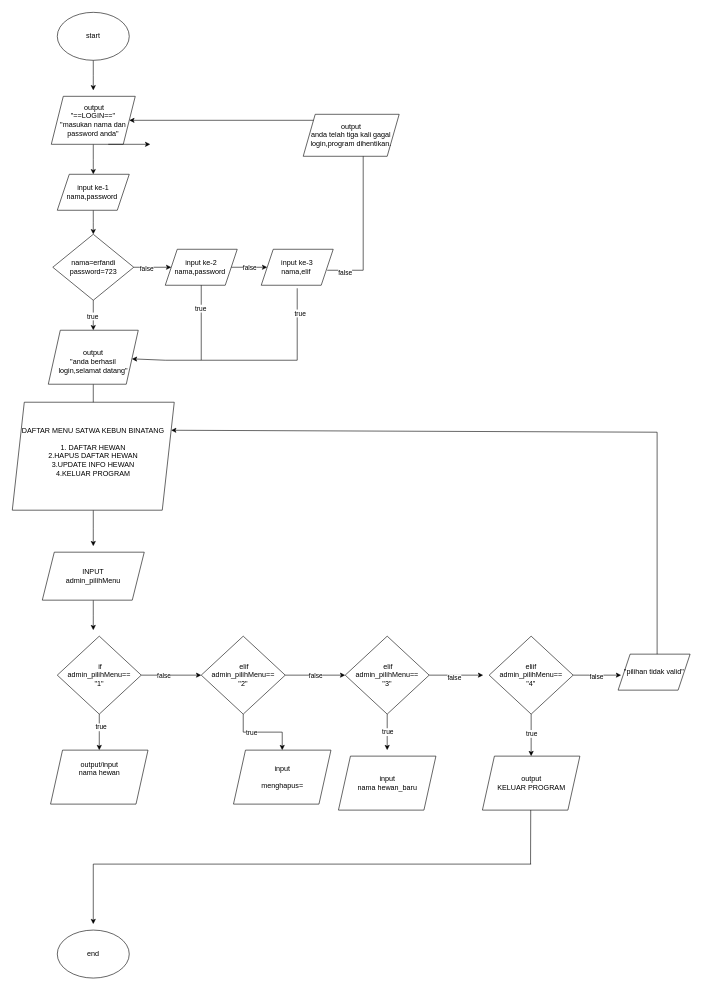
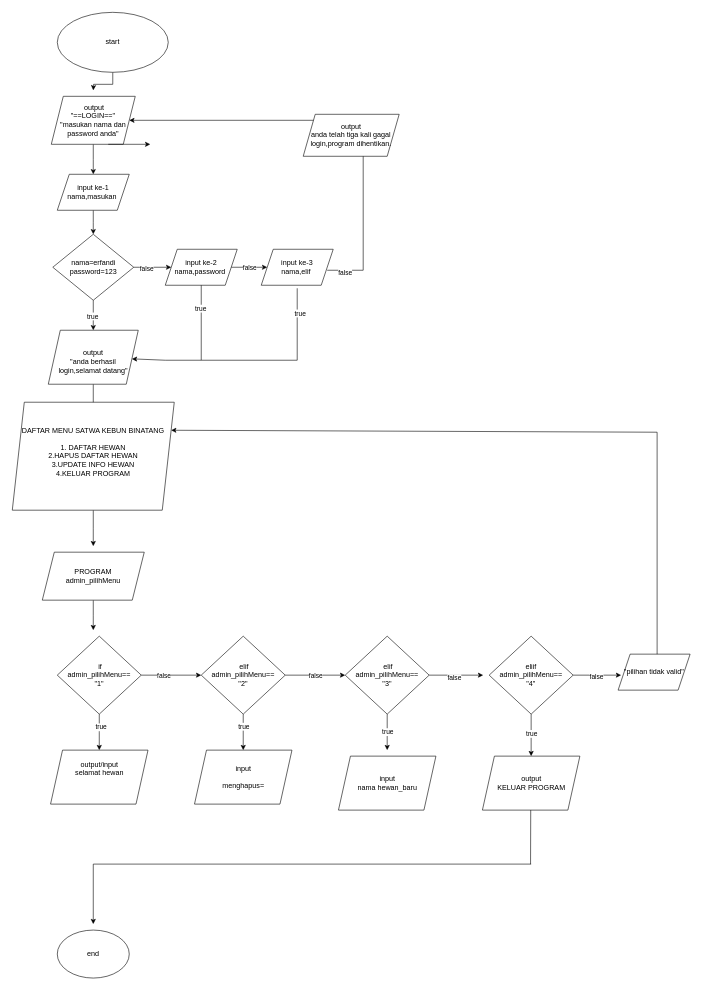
  <mxCell id="0" />
  <mxCell id="1" parent="0" />
  <mxCell id="2" style="edgeStyle=orthogonalEdgeStyle;rounded=0;orthogonalLoop=1;jettySize=auto;html=1;" parent="1" source="3" edge="1"><mxGeometry relative="1" as="geometry"><mxPoint x="155" y="150" as="targetPoint" /></mxGeometry></mxCell>
- <mxCell id="3" value="start" style="ellipse;whiteSpace=wrap;html=1;" parent="1" vertex="1"><mxGeometry x="95" y="20" width="120" height="80" as="geometry" /></mxCell>
+ <mxCell id="3" value="start" style="ellipse;whiteSpace=wrap;html=1;" parent="1" vertex="1"><mxGeometry x="95" y="20" width="185" height="100" as="geometry" /></mxCell>
  <mxCell id="4" style="edgeStyle=orthogonalEdgeStyle;rounded=0;orthogonalLoop=1;jettySize=auto;html=1;" parent="1" source="5" edge="1"><mxGeometry relative="1" as="geometry"><mxPoint x="155" y="290" as="targetPoint" /></mxGeometry></mxCell>
  <mxCell id="5" value="&amp;nbsp;output&lt;div&gt;&quot;==LOGIN==&quot;&lt;br&gt;&lt;div&gt;&quot;masukan nama dan password anda&quot;&lt;/div&gt;&lt;/div&gt;" style="shape=parallelogram;perimeter=parallelogramPerimeter;whiteSpace=wrap;html=1;fixedSize=1;" parent="1" vertex="1"><mxGeometry x="85" y="160" width="140" height="80" as="geometry" /></mxCell>
  <mxCell id="6" value="" style="endArrow=classic;html=1;rounded=0;" parent="1" edge="1"><mxGeometry width="50" height="50" relative="1" as="geometry"><mxPoint x="180" y="240" as="sourcePoint" /><mxPoint x="250" y="240" as="targetPoint" /></mxGeometry></mxCell>
  <mxCell id="7" style="edgeStyle=orthogonalEdgeStyle;rounded=0;orthogonalLoop=1;jettySize=auto;html=1;" parent="1" source="8" edge="1"><mxGeometry relative="1" as="geometry"><mxPoint x="155" y="390" as="targetPoint" /></mxGeometry></mxCell>
- <mxCell id="8" value="input ke-1&lt;div&gt;nama,password&amp;nbsp;&lt;/div&gt;" style="shape=parallelogram;perimeter=parallelogramPerimeter;whiteSpace=wrap;html=1;fixedSize=1;" parent="1" vertex="1"><mxGeometry x="95" y="290" width="120" height="60" as="geometry" /></mxCell>
+ <mxCell id="8" value="input ke-1&lt;div&gt;nama,masukan&amp;nbsp;&lt;/div&gt;" style="shape=parallelogram;perimeter=parallelogramPerimeter;whiteSpace=wrap;html=1;fixedSize=1;" parent="1" vertex="1"><mxGeometry x="95" y="290" width="120" height="60" as="geometry" /></mxCell>
  <mxCell id="9" style="edgeStyle=orthogonalEdgeStyle;rounded=0;orthogonalLoop=1;jettySize=auto;html=1;" parent="1" source="10" edge="1"><mxGeometry relative="1" as="geometry"><mxPoint x="155" y="700" as="targetPoint" /></mxGeometry></mxCell>
  <mxCell id="10" value="&lt;br&gt;&lt;div&gt;output&lt;/div&gt;&lt;div&gt;&quot;anda berhasil login,selamat datang&quot;&lt;/div&gt;" style="shape=parallelogram;perimeter=parallelogramPerimeter;whiteSpace=wrap;html=1;fixedSize=1;" parent="1" vertex="1"><mxGeometry x="80" y="550" width="150" height="90" as="geometry" /></mxCell>
  <mxCell id="11" style="edgeStyle=orthogonalEdgeStyle;rounded=0;orthogonalLoop=1;jettySize=auto;html=1;" parent="1" source="15" edge="1"><mxGeometry relative="1" as="geometry"><mxPoint x="155" y="550" as="targetPoint" /></mxGeometry></mxCell>
  <mxCell id="12" value="true" style="edgeLabel;html=1;align=center;verticalAlign=middle;resizable=0;points=[];" parent="11" vertex="1" connectable="0"><mxGeometry x="0.078" y="-2" relative="1" as="geometry"><mxPoint as="offset" /></mxGeometry></mxCell>
  <mxCell id="13" style="edgeStyle=orthogonalEdgeStyle;rounded=0;orthogonalLoop=1;jettySize=auto;html=1;" parent="1" source="15" edge="1"><mxGeometry relative="1" as="geometry"><mxPoint x="285" y="445" as="targetPoint" /></mxGeometry></mxCell>
  <mxCell id="14" value="false" style="edgeLabel;html=1;align=center;verticalAlign=middle;resizable=0;points=[];" parent="13" vertex="1" connectable="0"><mxGeometry x="-0.347" y="-1" relative="1" as="geometry"><mxPoint as="offset" /></mxGeometry></mxCell>
- <mxCell id="15" value="nama=erfandi&lt;div&gt;password=723&lt;/div&gt;" style="rhombus;whiteSpace=wrap;html=1;" parent="1" vertex="1"><mxGeometry x="87.5" y="390" width="135" height="110" as="geometry" /></mxCell>
+ <mxCell id="15" value="nama=erfandi&lt;div&gt;password=123&lt;/div&gt;" style="rhombus;whiteSpace=wrap;html=1;" parent="1" vertex="1"><mxGeometry x="87.5" y="390" width="135" height="110" as="geometry" /></mxCell>
  <mxCell id="16" style="edgeStyle=orthogonalEdgeStyle;rounded=0;orthogonalLoop=1;jettySize=auto;html=1;" parent="1" source="18" edge="1"><mxGeometry relative="1" as="geometry"><mxPoint x="445" y="445" as="targetPoint" /></mxGeometry></mxCell>
  <mxCell id="17" value="false" style="edgeLabel;html=1;align=center;verticalAlign=middle;resizable=0;points=[];" parent="16" vertex="1" connectable="0"><mxGeometry x="0.004" relative="1" as="geometry"><mxPoint as="offset" /></mxGeometry></mxCell>
  <mxCell id="18" value="input ke-2&lt;div&gt;nama,password&amp;nbsp;&lt;/div&gt;" style="shape=parallelogram;perimeter=parallelogramPerimeter;whiteSpace=wrap;html=1;fixedSize=1;" parent="1" vertex="1"><mxGeometry x="275" y="415" width="120" height="60" as="geometry" /></mxCell>
  <mxCell id="19" value="" style="endArrow=none;html=1;rounded=0;" parent="1" edge="1"><mxGeometry width="50" height="50" relative="1" as="geometry"><mxPoint x="335" y="600" as="sourcePoint" /><mxPoint x="335" y="475" as="targetPoint" /></mxGeometry></mxCell>
  <mxCell id="20" value="true" style="edgeLabel;html=1;align=center;verticalAlign=middle;resizable=0;points=[];" parent="19" vertex="1" connectable="0"><mxGeometry x="0.389" y="2" relative="1" as="geometry"><mxPoint as="offset" /></mxGeometry></mxCell>
  <mxCell id="21" value="" style="endArrow=classic;html=1;rounded=0;" parent="1" target="10" edge="1"><mxGeometry width="50" height="50" relative="1" as="geometry"><mxPoint x="335" y="600" as="sourcePoint" /><mxPoint x="385" y="550" as="targetPoint" /><Array as="points"><mxPoint x="275" y="600" /></Array></mxGeometry></mxCell>
  <mxCell id="22" value="input ke-3&lt;div&gt;nama,elif&amp;nbsp;&lt;/div&gt;" style="shape=parallelogram;perimeter=parallelogramPerimeter;whiteSpace=wrap;html=1;fixedSize=1;" parent="1" vertex="1"><mxGeometry x="435" y="415" width="120" height="60" as="geometry" /></mxCell>
  <mxCell id="23" value="" style="endArrow=none;html=1;rounded=0;" parent="1" edge="1"><mxGeometry width="50" height="50" relative="1" as="geometry"><mxPoint x="495" y="600" as="sourcePoint" /><mxPoint x="495" y="480" as="targetPoint" /></mxGeometry></mxCell>
  <mxCell id="24" value="true" style="edgeLabel;html=1;align=center;verticalAlign=middle;resizable=0;points=[];" parent="23" vertex="1" connectable="0"><mxGeometry x="0.312" y="-4" relative="1" as="geometry"><mxPoint as="offset" /></mxGeometry></mxCell>
  <mxCell id="25" value="" style="endArrow=none;html=1;rounded=0;" parent="1" edge="1"><mxGeometry width="50" height="50" relative="1" as="geometry"><mxPoint x="335" y="600" as="sourcePoint" /><mxPoint x="495" y="600" as="targetPoint" /></mxGeometry></mxCell>
  <mxCell id="26" value="" style="endArrow=none;html=1;rounded=0;" parent="1" edge="1"><mxGeometry width="50" height="50" relative="1" as="geometry"><mxPoint x="545" y="450" as="sourcePoint" /><mxPoint x="605" y="450" as="targetPoint" /></mxGeometry></mxCell>
  <mxCell id="27" value="false" style="edgeLabel;html=1;align=center;verticalAlign=middle;resizable=0;points=[];" parent="26" vertex="1" connectable="0"><mxGeometry x="-0.035" y="-3" relative="1" as="geometry"><mxPoint as="offset" /></mxGeometry></mxCell>
  <mxCell id="28" value="" style="endArrow=none;html=1;rounded=0;" parent="1" edge="1"><mxGeometry width="50" height="50" relative="1" as="geometry"><mxPoint x="605" y="450" as="sourcePoint" /><mxPoint x="605" y="200" as="targetPoint" /></mxGeometry></mxCell>
  <mxCell id="29" value="" style="endArrow=classic;html=1;rounded=0;" parent="1" target="5" edge="1"><mxGeometry width="50" height="50" relative="1" as="geometry"><mxPoint x="605" y="200" as="sourcePoint" /><mxPoint x="655" y="150" as="targetPoint" /></mxGeometry></mxCell>
  <mxCell id="30" value="output&lt;div&gt;anda telah tiga kali gagal login,program dihentikan.&lt;/div&gt;" style="shape=parallelogram;perimeter=parallelogramPerimeter;whiteSpace=wrap;html=1;fixedSize=1;" parent="1" vertex="1"><mxGeometry x="505" y="190" width="160" height="70" as="geometry" /></mxCell>
  <mxCell id="31" style="edgeStyle=orthogonalEdgeStyle;rounded=0;orthogonalLoop=1;jettySize=auto;html=1;" parent="1" source="32" edge="1"><mxGeometry relative="1" as="geometry"><mxPoint x="155" y="910" as="targetPoint" /></mxGeometry></mxCell>
  <mxCell id="32" value="DAFTAR MENU SATWA KEBUN BINATANG&lt;div&gt;&lt;br&gt;&lt;/div&gt;&lt;div&gt;1. DAFTAR HEWAN&lt;/div&gt;&lt;div&gt;2.HAPUS DAFTAR HEWAN&lt;/div&gt;&lt;div&gt;3.UPDATE INFO HEWAN&lt;/div&gt;&lt;div&gt;4.KELUAR PROGRAM&lt;/div&gt;&lt;div&gt;&lt;br&gt;&lt;/div&gt;" style="shape=parallelogram;perimeter=parallelogramPerimeter;whiteSpace=wrap;html=1;fixedSize=1;" parent="1" vertex="1"><mxGeometry x="20" y="670" width="270" height="180" as="geometry" /></mxCell>
  <mxCell id="33" style="edgeStyle=orthogonalEdgeStyle;rounded=0;orthogonalLoop=1;jettySize=auto;html=1;" parent="1" source="34" edge="1"><mxGeometry relative="1" as="geometry"><mxPoint x="155" y="1050" as="targetPoint" /></mxGeometry></mxCell>
- <mxCell id="34" value="INPUT&lt;div&gt;admin_pilihMenu&lt;/div&gt;" style="shape=parallelogram;perimeter=parallelogramPerimeter;whiteSpace=wrap;html=1;fixedSize=1;" parent="1" vertex="1"><mxGeometry x="70" y="920" width="170" height="80" as="geometry" /></mxCell>
+ <mxCell id="34" value="PROGRAM&lt;div&gt;admin_pilihMenu&lt;/div&gt;" style="shape=parallelogram;perimeter=parallelogramPerimeter;whiteSpace=wrap;html=1;fixedSize=1;" parent="1" vertex="1"><mxGeometry x="70" y="920" width="170" height="80" as="geometry" /></mxCell>
  <mxCell id="35" style="edgeStyle=orthogonalEdgeStyle;rounded=0;orthogonalLoop=1;jettySize=auto;html=1;" parent="1" source="39" edge="1"><mxGeometry relative="1" as="geometry"><mxPoint x="165" y="1250" as="targetPoint" /></mxGeometry></mxCell>
  <mxCell id="36" value="true" style="edgeLabel;html=1;align=center;verticalAlign=middle;resizable=0;points=[];" parent="35" vertex="1" connectable="0"><mxGeometry x="-0.306" y="2" relative="1" as="geometry"><mxPoint as="offset" /></mxGeometry></mxCell>
  <mxCell id="37" style="edgeStyle=orthogonalEdgeStyle;rounded=0;orthogonalLoop=1;jettySize=auto;html=1;entryX=0;entryY=0.5;entryDx=0;entryDy=0;" parent="1" source="39" target="45" edge="1"><mxGeometry relative="1" as="geometry"><mxPoint x="315" y="1125" as="targetPoint" /></mxGeometry></mxCell>
  <mxCell id="38" value="false" style="edgeLabel;html=1;align=center;verticalAlign=middle;resizable=0;points=[];" parent="37" vertex="1" connectable="0"><mxGeometry x="-0.264" relative="1" as="geometry"><mxPoint as="offset" /></mxGeometry></mxCell>
  <mxCell id="39" value="&lt;div&gt;&amp;nbsp;if&lt;/div&gt;&lt;div&gt;admin_pilihMenu==&lt;/div&gt;&lt;div&gt;&quot;1&quot;&lt;/div&gt;" style="rhombus;whiteSpace=wrap;html=1;" parent="1" vertex="1"><mxGeometry x="95" y="1060" width="140" height="130" as="geometry" /></mxCell>
- <mxCell id="40" value="output/input&lt;br&gt;&lt;div&gt;nama hewan&lt;/div&gt;&lt;div&gt;&lt;br&gt;&lt;/div&gt;&lt;div&gt;&lt;br&gt;&lt;/div&gt;" style="shape=parallelogram;perimeter=parallelogramPerimeter;whiteSpace=wrap;html=1;fixedSize=1;" parent="1" vertex="1"><mxGeometry x="83.75" y="1250" width="162.5" height="90" as="geometry" /></mxCell>
+ <mxCell id="40" value="output/input&lt;br&gt;&lt;div&gt;selamat hewan&lt;/div&gt;&lt;div&gt;&lt;br&gt;&lt;/div&gt;&lt;div&gt;&lt;br&gt;&lt;/div&gt;" style="shape=parallelogram;perimeter=parallelogramPerimeter;whiteSpace=wrap;html=1;fixedSize=1;" parent="1" vertex="1"><mxGeometry x="83.75" y="1250" width="162.5" height="90" as="geometry" /></mxCell>
  <mxCell id="41" style="edgeStyle=orthogonalEdgeStyle;rounded=0;orthogonalLoop=1;jettySize=auto;html=1;" parent="1" source="45" edge="1"><mxGeometry relative="1" as="geometry"><mxPoint x="575" y="1125" as="targetPoint" /></mxGeometry></mxCell>
  <mxCell id="42" value="false" style="edgeLabel;html=1;align=center;verticalAlign=middle;resizable=0;points=[];" parent="41" vertex="1" connectable="0"><mxGeometry x="0.019" relative="1" as="geometry"><mxPoint as="offset" /></mxGeometry></mxCell>
  <mxCell id="43" style="edgeStyle=orthogonalEdgeStyle;rounded=0;orthogonalLoop=1;jettySize=auto;html=1;entryX=0.5;entryY=0;entryDx=0;entryDy=0;" parent="1" source="45" target="46" edge="1"><mxGeometry relative="1" as="geometry" /></mxCell>
  <mxCell id="44" value="true" style="edgeLabel;html=1;align=center;verticalAlign=middle;resizable=0;points=[];" parent="43" vertex="1" connectable="0"><mxGeometry x="-0.318" relative="1" as="geometry"><mxPoint as="offset" /></mxGeometry></mxCell>
  <mxCell id="45" value="&lt;div&gt;&amp;nbsp;elif&lt;/div&gt;&lt;div&gt;admin_pilihMenu==&lt;/div&gt;&lt;div&gt;&quot;2&quot;&lt;/div&gt;" style="rhombus;whiteSpace=wrap;html=1;" parent="1" vertex="1"><mxGeometry x="335" y="1060" width="140" height="130" as="geometry" /></mxCell>
- <mxCell id="46" value="input&lt;div&gt;&lt;br&gt;&lt;/div&gt;&lt;div&gt;menghapus=&lt;/div&gt;" style="shape=parallelogram;perimeter=parallelogramPerimeter;whiteSpace=wrap;html=1;fixedSize=1;" parent="1" vertex="1"><mxGeometry x="388.75" y="1250" width="162.5" height="90" as="geometry" /></mxCell>
+ <mxCell id="46" value="input&lt;div&gt;&lt;br&gt;&lt;/div&gt;&lt;div&gt;menghapus=&lt;/div&gt;" style="shape=parallelogram;perimeter=parallelogramPerimeter;whiteSpace=wrap;html=1;fixedSize=1;" parent="1" vertex="1"><mxGeometry x="323.75" y="1250" width="162.5" height="90" as="geometry" /></mxCell>
  <mxCell id="47" style="edgeStyle=orthogonalEdgeStyle;rounded=0;orthogonalLoop=1;jettySize=auto;html=1;" parent="1" source="51" edge="1"><mxGeometry relative="1" as="geometry"><mxPoint x="645" y="1250" as="targetPoint" /></mxGeometry></mxCell>
  <mxCell id="48" value="true" style="edgeLabel;html=1;align=center;verticalAlign=middle;resizable=0;points=[];" parent="47" vertex="1" connectable="0"><mxGeometry x="-0.004" y="1" relative="1" as="geometry"><mxPoint as="offset" /></mxGeometry></mxCell>
  <mxCell id="49" style="edgeStyle=orthogonalEdgeStyle;rounded=0;orthogonalLoop=1;jettySize=auto;html=1;" parent="1" source="51" edge="1"><mxGeometry relative="1" as="geometry"><mxPoint x="805" y="1125" as="targetPoint" /></mxGeometry></mxCell>
  <mxCell id="50" value="false" style="edgeLabel;html=1;align=center;verticalAlign=middle;resizable=0;points=[];" parent="49" vertex="1" connectable="0"><mxGeometry x="-0.103" y="-4" relative="1" as="geometry"><mxPoint as="offset" /></mxGeometry></mxCell>
  <mxCell id="51" value="&lt;div&gt;&amp;nbsp;elif&lt;/div&gt;&lt;div&gt;admin_pilihMenu==&lt;/div&gt;&lt;div&gt;&quot;3&quot;&lt;/div&gt;" style="rhombus;whiteSpace=wrap;html=1;" parent="1" vertex="1"><mxGeometry x="575" y="1060" width="140" height="130" as="geometry" /></mxCell>
  <mxCell id="52" value="input&lt;div&gt;nama hewan_baru&lt;/div&gt;" style="shape=parallelogram;perimeter=parallelogramPerimeter;whiteSpace=wrap;html=1;fixedSize=1;" parent="1" vertex="1"><mxGeometry x="563.75" y="1260" width="162.5" height="90" as="geometry" /></mxCell>
  <mxCell id="53" style="edgeStyle=orthogonalEdgeStyle;rounded=0;orthogonalLoop=1;jettySize=auto;html=1;entryX=0;entryY=0.5;entryDx=0;entryDy=0;" parent="1" source="57" edge="1"><mxGeometry relative="1" as="geometry"><mxPoint x="1035" y="1125" as="targetPoint" /></mxGeometry></mxCell>
  <mxCell id="54" value="false" style="edgeLabel;html=1;align=center;verticalAlign=middle;resizable=0;points=[];" parent="53" vertex="1" connectable="0"><mxGeometry x="-0.05" y="-2" relative="1" as="geometry"><mxPoint as="offset" /></mxGeometry></mxCell>
  <mxCell id="55" style="edgeStyle=orthogonalEdgeStyle;rounded=0;orthogonalLoop=1;jettySize=auto;html=1;entryX=0.5;entryY=0;entryDx=0;entryDy=0;" parent="1" source="57" target="58" edge="1"><mxGeometry relative="1" as="geometry" /></mxCell>
  <mxCell id="56" value="true" style="edgeLabel;html=1;align=center;verticalAlign=middle;resizable=0;points=[];" parent="55" vertex="1" connectable="0"><mxGeometry x="-0.079" relative="1" as="geometry"><mxPoint as="offset" /></mxGeometry></mxCell>
  <mxCell id="57" value="&lt;div&gt;eliif&lt;/div&gt;&lt;div&gt;admin_pilihMenu==&lt;/div&gt;&lt;div&gt;&quot;4&quot;&lt;/div&gt;" style="rhombus;whiteSpace=wrap;html=1;" parent="1" vertex="1"><mxGeometry x="815" y="1060" width="140" height="130" as="geometry" /></mxCell>
  <mxCell id="58" value="&lt;div&gt;output&lt;/div&gt;&lt;div&gt;KELUAR PROGRAM&lt;/div&gt;" style="shape=parallelogram;perimeter=parallelogramPerimeter;whiteSpace=wrap;html=1;fixedSize=1;" parent="1" vertex="1"><mxGeometry x="803.75" y="1260" width="162.5" height="90" as="geometry" /></mxCell>
  <mxCell id="59" value="&quot;pilihan tidak valid&quot;" style="shape=parallelogram;perimeter=parallelogramPerimeter;whiteSpace=wrap;html=1;fixedSize=1;" parent="1" vertex="1"><mxGeometry x="1030" y="1090" width="120" height="60" as="geometry" /></mxCell>
  <mxCell id="60" value="" style="endArrow=none;html=1;rounded=0;" parent="1" edge="1"><mxGeometry width="50" height="50" relative="1" as="geometry"><mxPoint x="1095" y="1090" as="sourcePoint" /><mxPoint x="1095" y="720" as="targetPoint" /></mxGeometry></mxCell>
  <mxCell id="61" value="" style="endArrow=classic;html=1;rounded=0;entryX=1;entryY=0.25;entryDx=0;entryDy=0;" parent="1" target="32" edge="1"><mxGeometry width="50" height="50" relative="1" as="geometry"><mxPoint x="1095" y="720" as="sourcePoint" /><mxPoint x="1645" y="680" as="targetPoint" /></mxGeometry></mxCell>
  <mxCell id="62" value="" style="endArrow=none;html=1;rounded=0;" parent="1" edge="1"><mxGeometry width="50" height="50" relative="1" as="geometry"><mxPoint x="155" y="1440" as="sourcePoint" /><mxPoint x="885" y="1440" as="targetPoint" /></mxGeometry></mxCell>
  <mxCell id="63" value="" style="endArrow=classic;html=1;rounded=0;" parent="1" edge="1"><mxGeometry width="50" height="50" relative="1" as="geometry"><mxPoint x="155" y="1440" as="sourcePoint" /><mxPoint x="155" y="1540" as="targetPoint" /></mxGeometry></mxCell>
  <mxCell id="64" value="end" style="ellipse;whiteSpace=wrap;html=1;" parent="1" vertex="1"><mxGeometry x="95" y="1550" width="120" height="80" as="geometry" /></mxCell>
  <mxCell id="65" value="" style="endArrow=none;html=1;rounded=0;" edge="1" parent="1"><mxGeometry width="50" height="50" relative="1" as="geometry"><mxPoint x="884" y="1440" as="sourcePoint" /><mxPoint x="884.29" y="1350" as="targetPoint" /></mxGeometry></mxCell>
